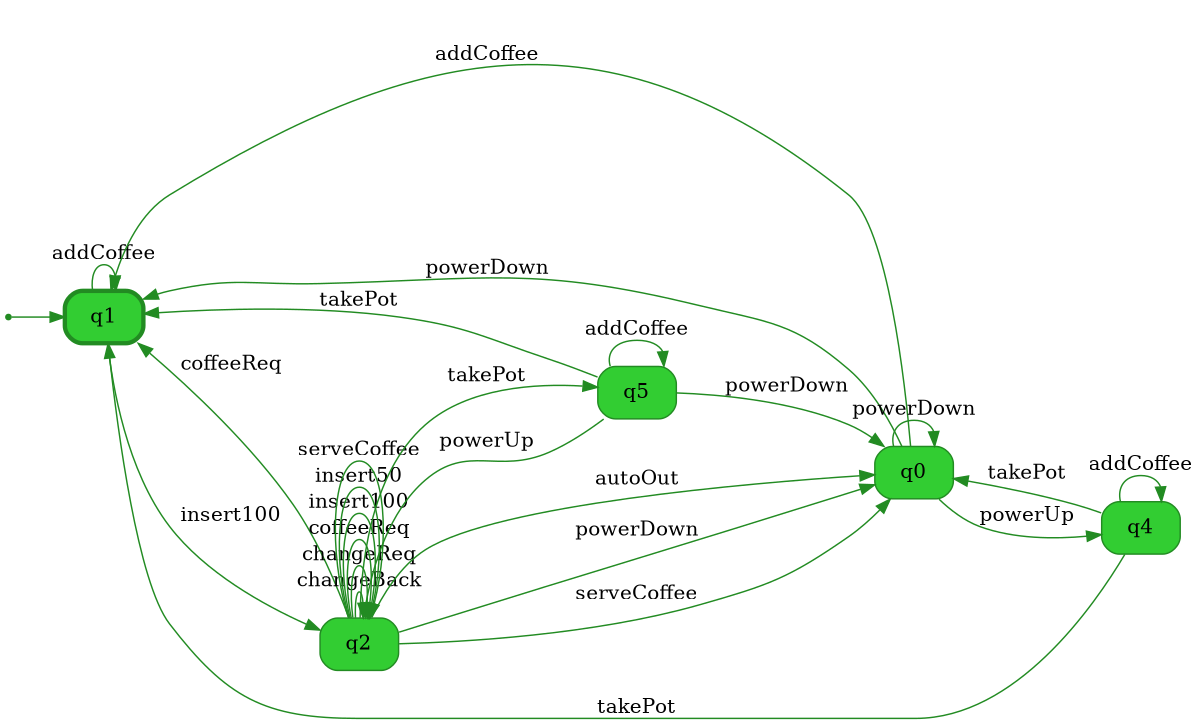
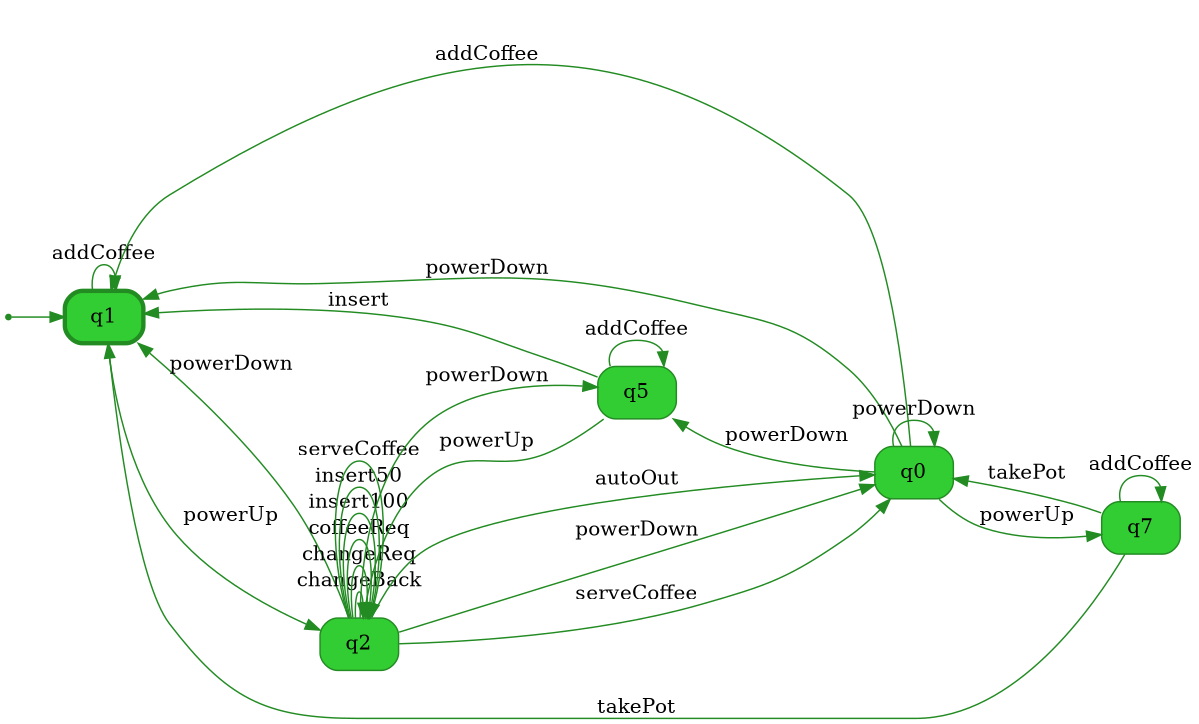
  digraph {
    fontname="DejaVu Serif"
    rankdir=LR
    node [color=forestgreen fontname="DejaVu Serif" shape=box fillcolor=limegreen style="rounded, filled"]
    edge [color=forestgreen fontname="DejaVu Serif"]
    __invisible__ [shape=point fillcolor="" style=""]
    n2 [label=q1 penwidth=3]
    n3 [label=q2]
    n4 [label=q0]
    n5 [label=q5]
-   n6 [label=q4]
+   n6 [label=q7]
    __invisible__ -> n2
    n2 -> n2 [label=addCoffee]
-   n2 -> n3 [label=insert100]
-   n3 -> n2 [label=coffeeReq]
+   n2 -> n3 [label=powerUp]
+   n3 -> n2 [label=powerDown]
    n3 -> n3 [label=changeBack]
    n3 -> n3 [label=changeReq]
    n3 -> n3 [label=coffeeReq]
    n3 -> n3 [label=insert100]
    n3 -> n3 [label=insert50]
    n3 -> n3 [label=serveCoffee]
    n3 -> n4 [label=autoOut]
    n3 -> n4 [label=powerDown]
    n3 -> n4 [label=serveCoffee]
-   n3 -> n5 [label=takePot]
+   n3 -> n5 [label=powerDown]
    n4 -> n2 [label=addCoffee]
    n4 -> n2 [label=powerDown]
    n4 -> n4 [label=powerDown]
-   n5 -> n4 [label=powerDown]
+   n4 -> n5 [label=powerDown]
    n4 -> n6 [label=powerUp]
-   n5 -> n2 [label=takePot]
+   n5 -> n2 [label=insert]
    n5 -> n3 [label=powerUp]
    n5 -> n5 [label=addCoffee]
    n6 -> n2 [label=takePot]
    n6 -> n4 [label=takePot]
    n6 -> n6 [label=addCoffee]
  }
